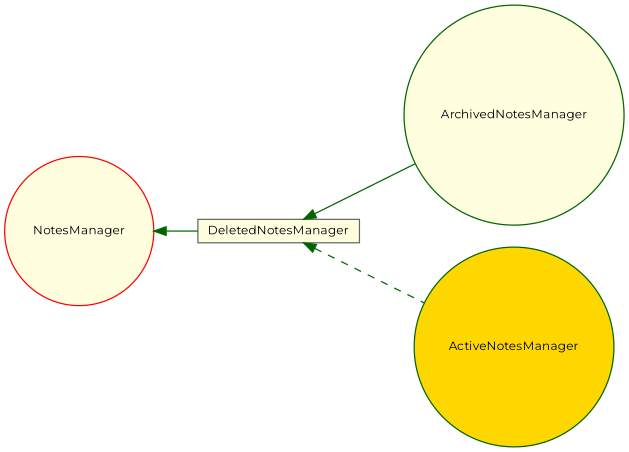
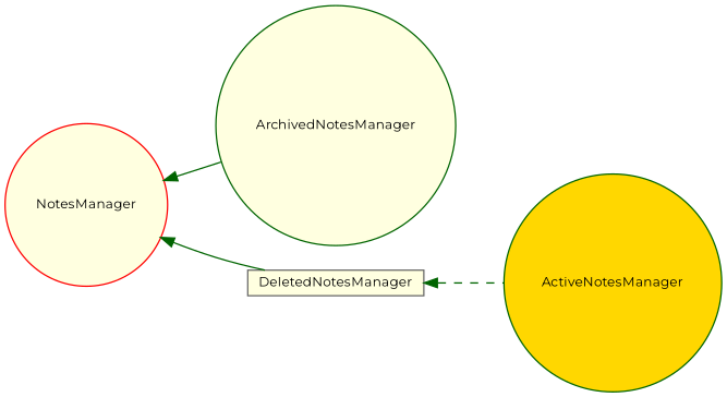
  digraph {
    fontname=Montserrat
    rankdir=LR
    node [color=darkgreen fillcolor=lightyellow fontname=Montserrat fontsize=10 shape=circle style=filled]
    edge [color=darkgreen dir=back fontname=Montserrat fontsize=10 labelfontname=Helvetica labelfontsize=10 style=solid]
    n1 [color=red fontcolor=black height=0.2 label=NotesManager width=0.4]
    n2 [height=0.2 label=ArchivedNotesManager width=0.4]
    n3 [color=gray40 height=0.2 label=DeletedNotesManager shape=box width=0.4]
    n4 [fillcolor=gold height=0.2 label=ActiveNotesManager width=0.4]
-   n3 -> n2
+   n1 -> n2
    n1 -> n3
    n3 -> n4 [style=dashed]
  }
